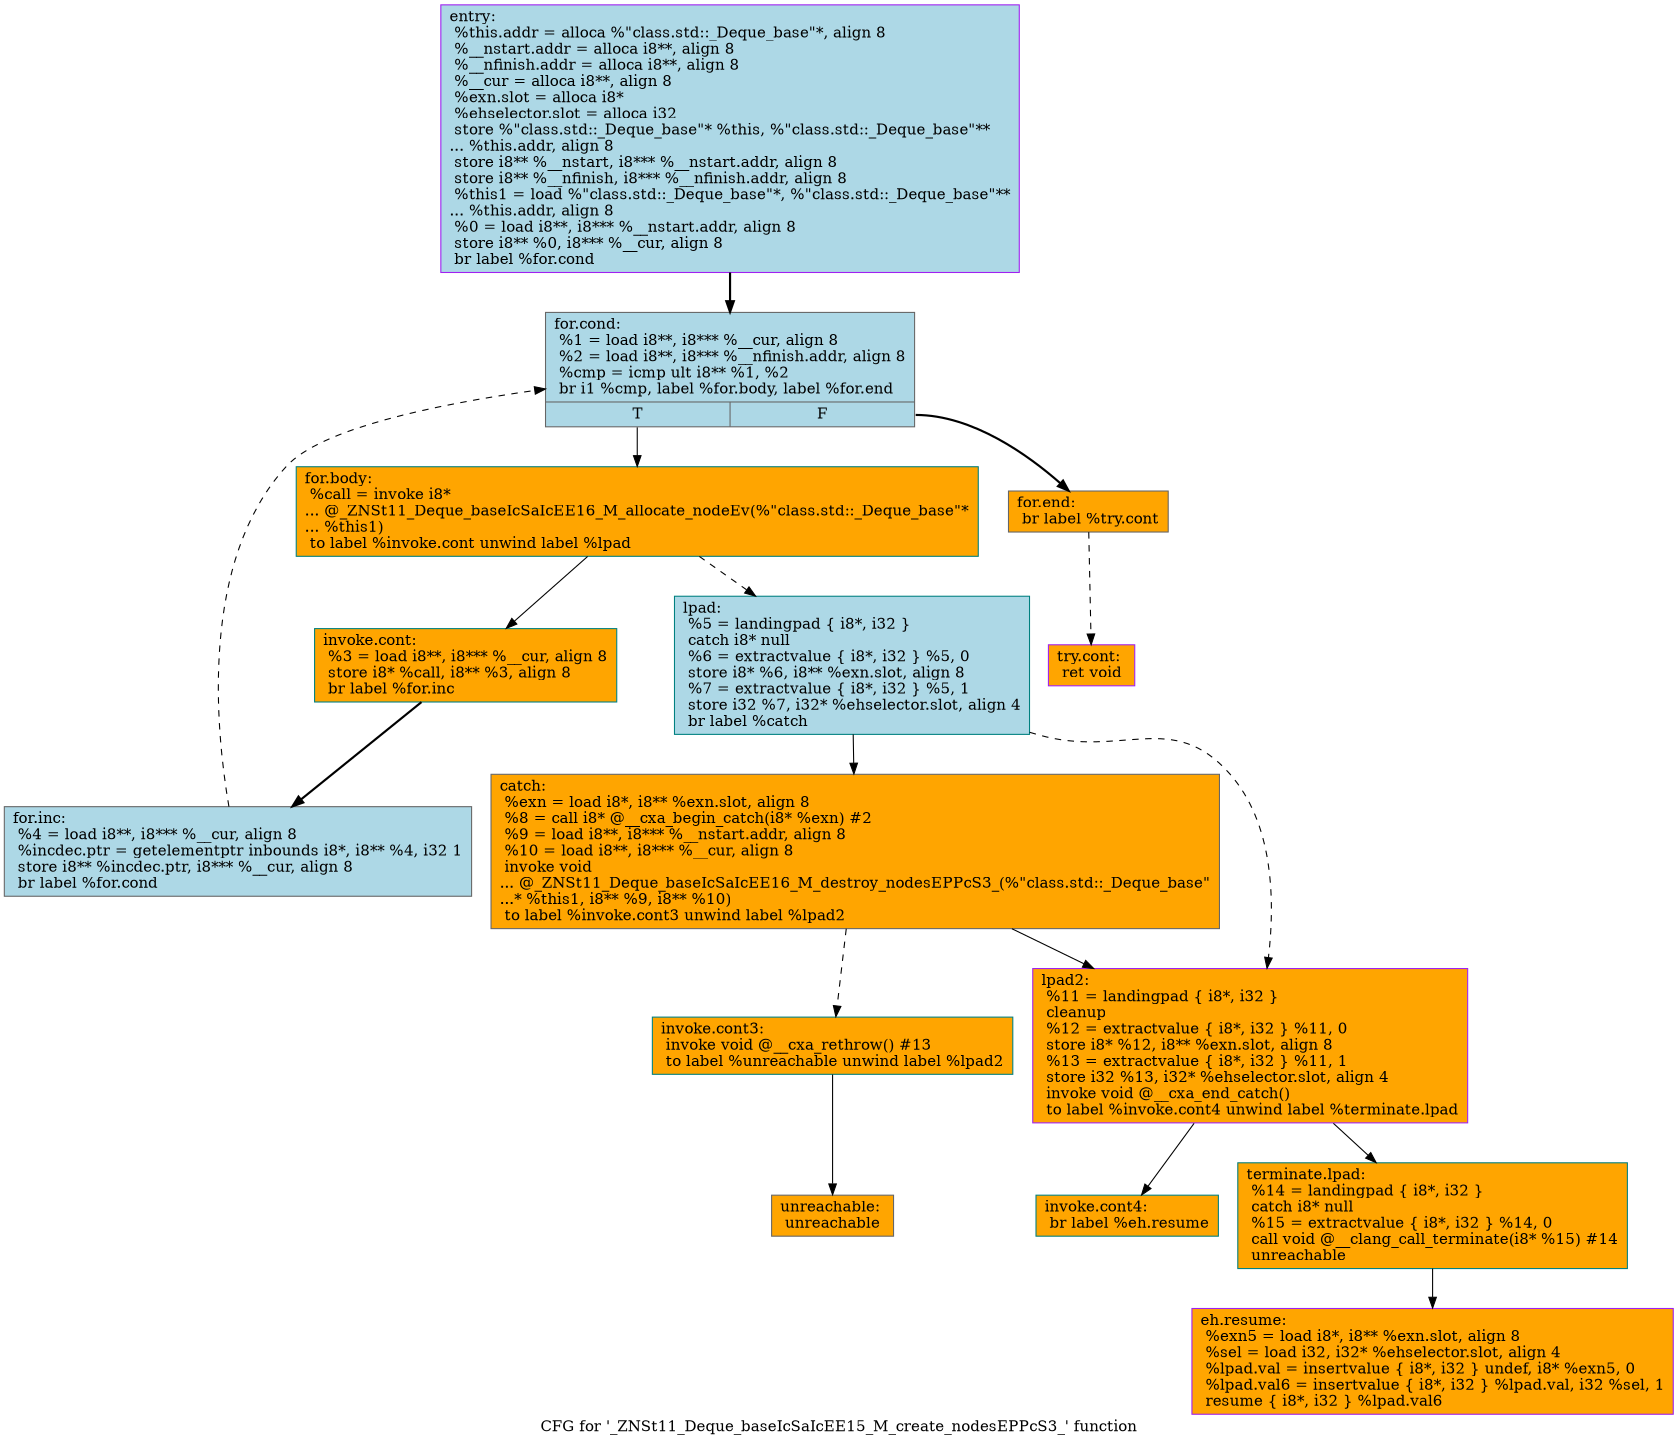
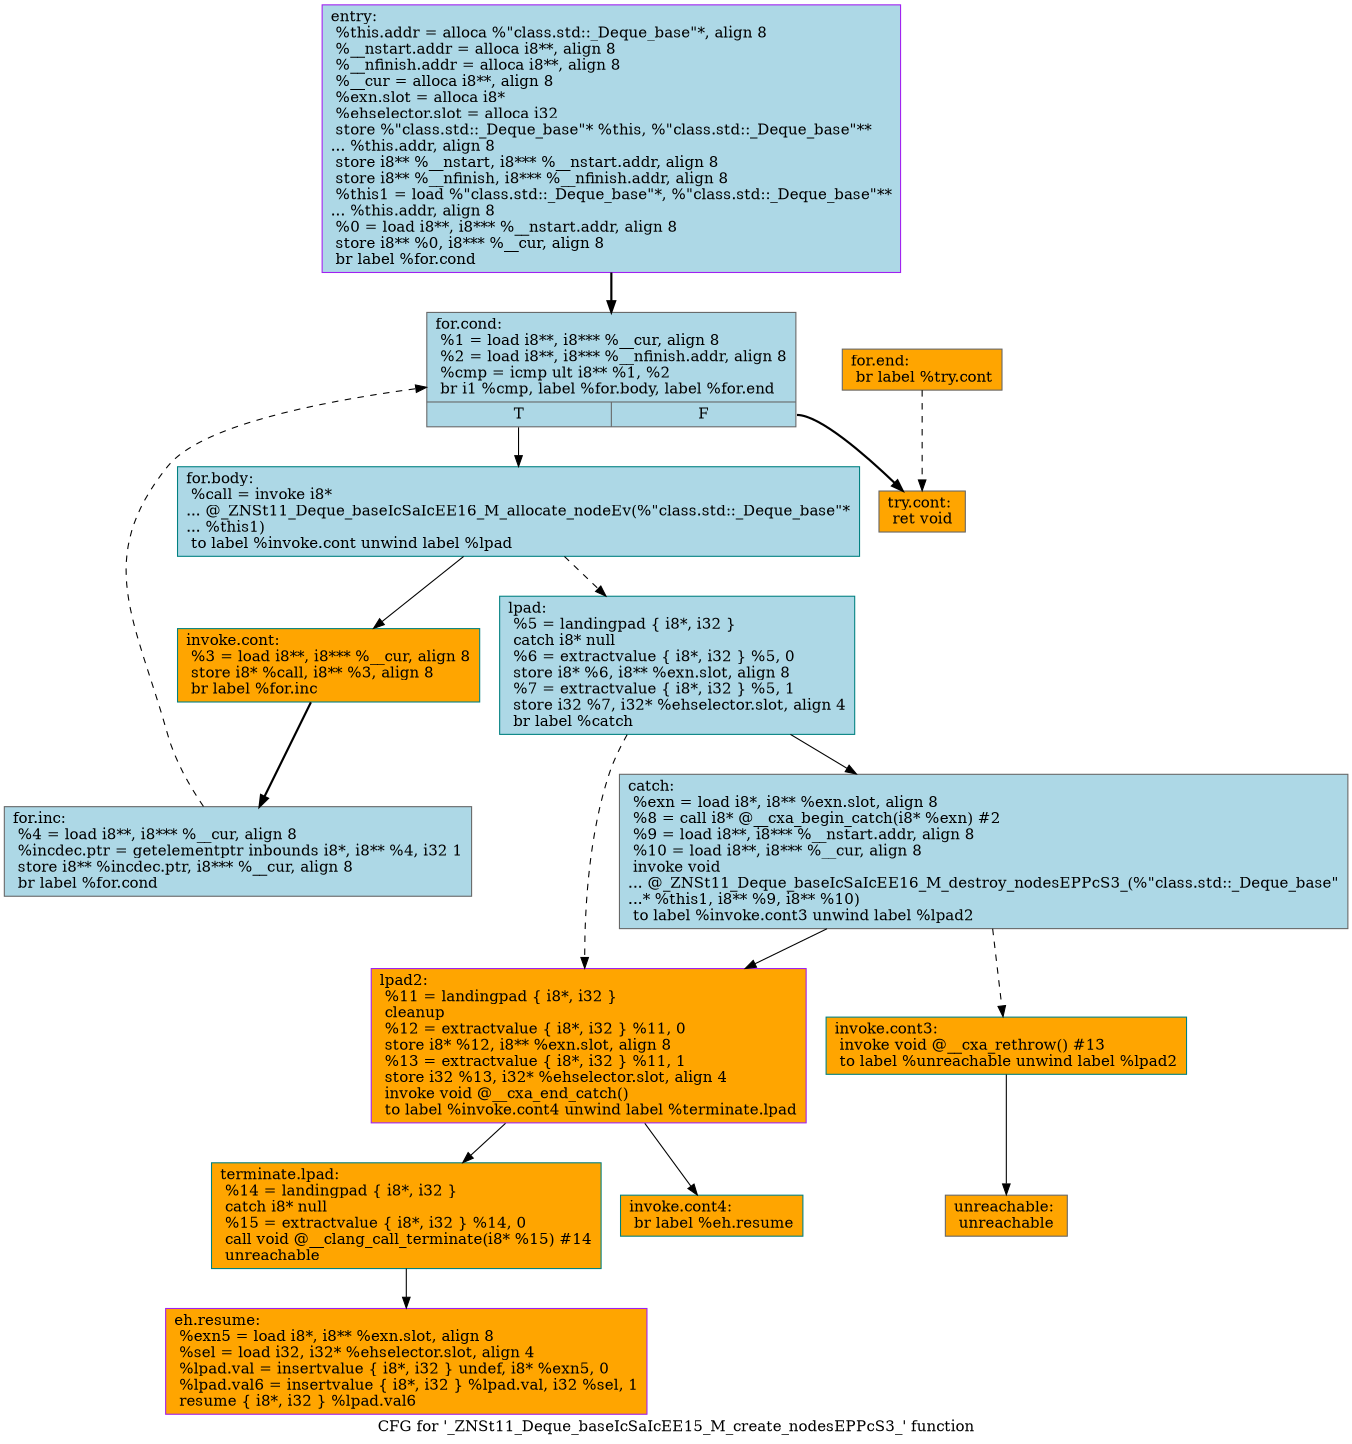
  digraph {
    label="CFG for '_ZNSt11_Deque_baseIcSaIcEE15_M_create_nodesEPPcS3_' function"
    node [color=gray40 fillcolor=orange shape=record style=filled]
    edge [style=solid]
    n1 [color=purple fillcolor=lightblue label="{entry:\l  %this.addr = alloca %\"class.std::_Deque_base\"*, align 8\l  %__nstart.addr = alloca i8**, align 8\l  %__nfinish.addr = alloca i8**, align 8\l  %__cur = alloca i8**, align 8\l  %exn.slot = alloca i8*\l  %ehselector.slot = alloca i32\l  store %\"class.std::_Deque_base\"* %this, %\"class.std::_Deque_base\"**\l... %this.addr, align 8\l  store i8** %__nstart, i8*** %__nstart.addr, align 8\l  store i8** %__nfinish, i8*** %__nfinish.addr, align 8\l  %this1 = load %\"class.std::_Deque_base\"*, %\"class.std::_Deque_base\"**\l... %this.addr, align 8\l  %0 = load i8**, i8*** %__nstart.addr, align 8\l  store i8** %0, i8*** %__cur, align 8\l  br label %for.cond\l}"]
    n2 [fillcolor=lightblue label="{for.cond:                                         \l  %1 = load i8**, i8*** %__cur, align 8\l  %2 = load i8**, i8*** %__nfinish.addr, align 8\l  %cmp = icmp ult i8** %1, %2\l  br i1 %cmp, label %for.body, label %for.end\l|{<s0>T|<s1>F}}"]
-   n3 [color=teal label="{for.body:                                         \l  %call = invoke i8*\l... @_ZNSt11_Deque_baseIcSaIcEE16_M_allocate_nodeEv(%\"class.std::_Deque_base\"*\l... %this1)\l          to label %invoke.cont unwind label %lpad\l}"]
+   n3 [color=teal fillcolor=lightblue label="{for.body:                                         \l  %call = invoke i8*\l... @_ZNSt11_Deque_baseIcSaIcEE16_M_allocate_nodeEv(%\"class.std::_Deque_base\"*\l... %this1)\l          to label %invoke.cont unwind label %lpad\l}"]
    n4 [label="{for.end:                                          \l  br label %try.cont\l}"]
    n5 [color=teal label="{invoke.cont:                                      \l  %3 = load i8**, i8*** %__cur, align 8\l  store i8* %call, i8** %3, align 8\l  br label %for.inc\l}"]
    n6 [color=teal fillcolor=lightblue label="{lpad:                                             \l  %5 = landingpad \{ i8*, i32 \}\l          catch i8* null\l  %6 = extractvalue \{ i8*, i32 \} %5, 0\l  store i8* %6, i8** %exn.slot, align 8\l  %7 = extractvalue \{ i8*, i32 \} %5, 1\l  store i32 %7, i32* %ehselector.slot, align 4\l  br label %catch\l}"]
-   n7 [color=purple label="{try.cont:                                         \l  ret void\l}"]
+   n7 [label="{try.cont:                                         \l  ret void\l}"]
    n8 [fillcolor=lightblue label="{for.inc:                                          \l  %4 = load i8**, i8*** %__cur, align 8\l  %incdec.ptr = getelementptr inbounds i8*, i8** %4, i32 1\l  store i8** %incdec.ptr, i8*** %__cur, align 8\l  br label %for.cond\l}"]
-   n9 [label="{catch:                                            \l  %exn = load i8*, i8** %exn.slot, align 8\l  %8 = call i8* @__cxa_begin_catch(i8* %exn) #2\l  %9 = load i8**, i8*** %__nstart.addr, align 8\l  %10 = load i8**, i8*** %__cur, align 8\l  invoke void\l... @_ZNSt11_Deque_baseIcSaIcEE16_M_destroy_nodesEPPcS3_(%\"class.std::_Deque_base\"\l...* %this1, i8** %9, i8** %10)\l          to label %invoke.cont3 unwind label %lpad2\l}"]
+   n9 [fillcolor=lightblue label="{catch:                                            \l  %exn = load i8*, i8** %exn.slot, align 8\l  %8 = call i8* @__cxa_begin_catch(i8* %exn) #2\l  %9 = load i8**, i8*** %__nstart.addr, align 8\l  %10 = load i8**, i8*** %__cur, align 8\l  invoke void\l... @_ZNSt11_Deque_baseIcSaIcEE16_M_destroy_nodesEPPcS3_(%\"class.std::_Deque_base\"\l...* %this1, i8** %9, i8** %10)\l          to label %invoke.cont3 unwind label %lpad2\l}"]
    n10 [color=purple label="{lpad2:                                            \l  %11 = landingpad \{ i8*, i32 \}\l          cleanup\l  %12 = extractvalue \{ i8*, i32 \} %11, 0\l  store i8* %12, i8** %exn.slot, align 8\l  %13 = extractvalue \{ i8*, i32 \} %11, 1\l  store i32 %13, i32* %ehselector.slot, align 4\l  invoke void @__cxa_end_catch()\l          to label %invoke.cont4 unwind label %terminate.lpad\l}"]
    n11 [color=teal label="{invoke.cont3:                                     \l  invoke void @__cxa_rethrow() #13\l          to label %unreachable unwind label %lpad2\l}"]
    n12 [label="{unreachable:                                      \l  unreachable\l}"]
    n13 [color=teal label="{invoke.cont4:                                     \l  br label %eh.resume\l}"]
    n14 [color=teal label="{terminate.lpad:                                   \l  %14 = landingpad \{ i8*, i32 \}\l          catch i8* null\l  %15 = extractvalue \{ i8*, i32 \} %14, 0\l  call void @__clang_call_terminate(i8* %15) #14\l  unreachable\l}"]
    n15 [color=purple label="{eh.resume:                                        \l  %exn5 = load i8*, i8** %exn.slot, align 8\l  %sel = load i32, i32* %ehselector.slot, align 4\l  %lpad.val = insertvalue \{ i8*, i32 \} undef, i8* %exn5, 0\l  %lpad.val6 = insertvalue \{ i8*, i32 \} %lpad.val, i32 %sel, 1\l  resume \{ i8*, i32 \} %lpad.val6\l}"]
    n1 -> n2 [style=bold]
    n2 -> n3 [tailport=s0]
-   n2 -> n4 [style=bold tailport=s1]
+   n2 -> n7 [style=bold tailport=s1]
    n3 -> n5
    n3 -> n6 [style=dashed]
    n4 -> n7 [style=dashed]
    n5 -> n8 [style=bold]
    n6 -> n9
    n6 -> n10 [style=dashed]
    n8 -> n2 [style=dashed]
    n9 -> n10
    n9 -> n11 [style=dashed]
    n10 -> n13
    n10 -> n14
    n11 -> n12
    n14 -> n15
  }
